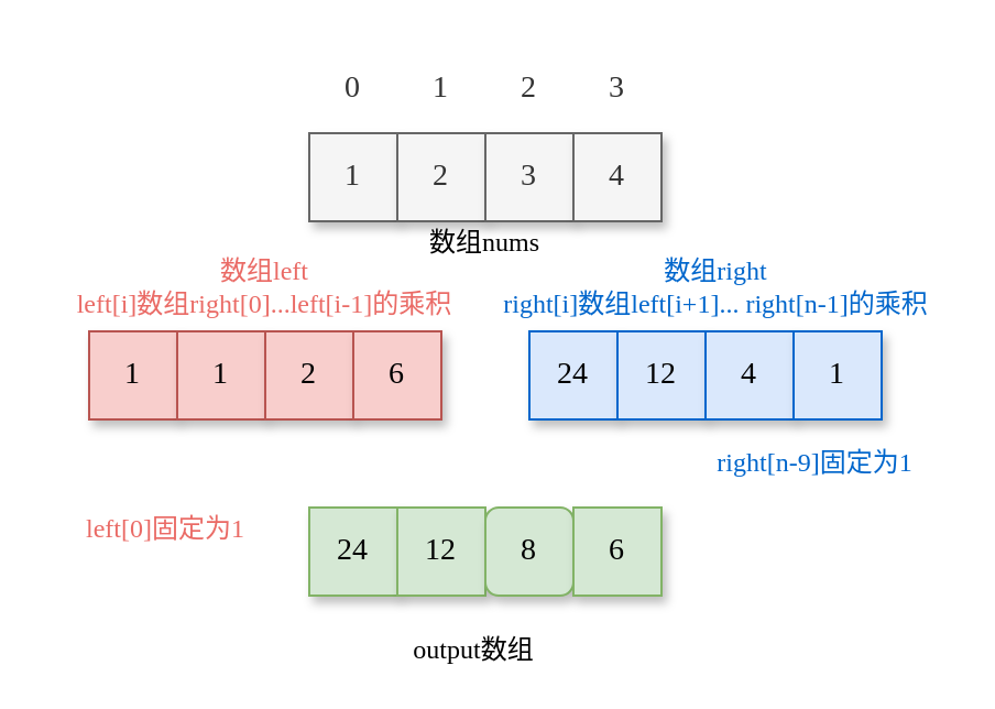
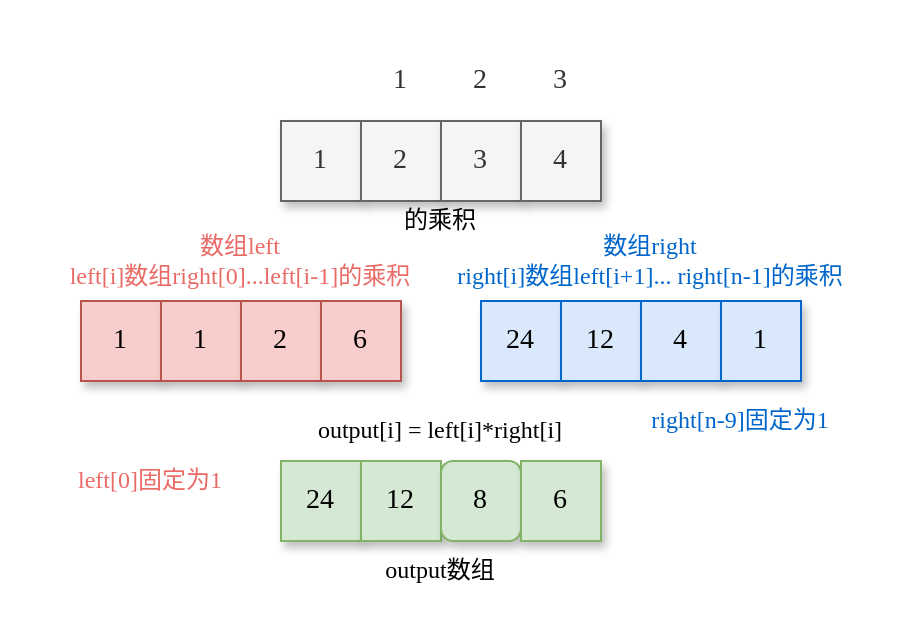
  <mxCell id="0" />
  <mxCell id="1" parent="0" />
  <mxCell id="2" value="&lt;font style=&quot;font-size: 14px&quot; face=&quot;Comic Sans MS&quot;&gt;1&lt;/font&gt;" style="rounded=0;whiteSpace=wrap;html=1;fillColor=#f5f5f5;strokeColor=#666666;fontColor=#333333;shadow=1;" vertex="1" parent="1"><mxGeometry x="140" y="60" width="40" height="40" as="geometry" /></mxCell>
  <mxCell id="3" value="&lt;font style=&quot;font-size: 14px&quot; face=&quot;Comic Sans MS&quot;&gt;2&lt;/font&gt;" style="rounded=0;whiteSpace=wrap;html=1;fillColor=#f5f5f5;strokeColor=#666666;fontColor=#333333;shadow=1;" vertex="1" parent="1"><mxGeometry x="180" y="60" width="40" height="40" as="geometry" /></mxCell>
  <mxCell id="4" value="&lt;font style=&quot;font-size: 14px&quot; face=&quot;Comic Sans MS&quot;&gt;3&lt;/font&gt;" style="rounded=0;whiteSpace=wrap;html=1;fillColor=#f5f5f5;strokeColor=#666666;fontColor=#333333;shadow=1;" vertex="1" parent="1"><mxGeometry x="220" y="60" width="40" height="40" as="geometry" /></mxCell>
  <mxCell id="5" value="&lt;font style=&quot;font-size: 14px&quot; face=&quot;Comic Sans MS&quot;&gt;4&lt;/font&gt;" style="rounded=0;whiteSpace=wrap;html=1;fillColor=#f5f5f5;strokeColor=#666666;fontColor=#333333;shadow=1;" vertex="1" parent="1"><mxGeometry x="260" y="60" width="40" height="40" as="geometry" /></mxCell>
  <mxCell id="6" value="&lt;font style=&quot;font-size: 14px&quot; face=&quot;Comic Sans MS&quot;&gt;1&lt;/font&gt;" style="rounded=0;whiteSpace=wrap;html=1;fillColor=#f8cecc;strokeColor=#b85450;shadow=1;" vertex="1" parent="1"><mxGeometry x="40" y="150" width="40" height="40" as="geometry" /></mxCell>
  <mxCell id="7" value="&lt;font style=&quot;font-size: 14px&quot; face=&quot;Comic Sans MS&quot;&gt;1&lt;/font&gt;" style="rounded=0;whiteSpace=wrap;html=1;fillColor=#f8cecc;strokeColor=#b85450;shadow=1;" vertex="1" parent="1"><mxGeometry x="80" y="150" width="40" height="40" as="geometry" /></mxCell>
  <mxCell id="8" value="&lt;font style=&quot;font-size: 14px&quot; face=&quot;Comic Sans MS&quot;&gt;2&lt;/font&gt;" style="rounded=0;whiteSpace=wrap;html=1;fillColor=#f8cecc;strokeColor=#b85450;shadow=1;" vertex="1" parent="1"><mxGeometry x="120" y="150" width="40" height="40" as="geometry" /></mxCell>
  <mxCell id="9" value="&lt;font style=&quot;font-size: 14px&quot; face=&quot;Comic Sans MS&quot;&gt;6&lt;/font&gt;" style="rounded=0;whiteSpace=wrap;html=1;fillColor=#f8cecc;strokeColor=#b85450;shadow=1;" vertex="1" parent="1"><mxGeometry x="160" y="150" width="40" height="40" as="geometry" /></mxCell>
  <mxCell id="10" value="&lt;font style=&quot;font-size: 14px&quot; face=&quot;Comic Sans MS&quot;&gt;24&lt;/font&gt;" style="rounded=0;whiteSpace=wrap;html=1;fillColor=#dae8fc;strokeColor=#0066CC;shadow=1;" vertex="1" parent="1"><mxGeometry x="240" y="150" width="40" height="40" as="geometry" /></mxCell>
  <mxCell id="11" value="&lt;font style=&quot;font-size: 14px&quot; face=&quot;Comic Sans MS&quot;&gt;12&lt;/font&gt;" style="rounded=0;whiteSpace=wrap;html=1;fillColor=#dae8fc;strokeColor=#0066CC;shadow=1;" vertex="1" parent="1"><mxGeometry x="280" y="150" width="40" height="40" as="geometry" /></mxCell>
  <mxCell id="12" value="&lt;font style=&quot;font-size: 14px&quot; face=&quot;Comic Sans MS&quot;&gt;4&lt;/font&gt;" style="rounded=0;whiteSpace=wrap;html=1;fillColor=#dae8fc;strokeColor=#0066CC;shadow=1;" vertex="1" parent="1"><mxGeometry x="320" y="150" width="40" height="40" as="geometry" /></mxCell>
  <mxCell id="13" value="&lt;font style=&quot;font-size: 14px&quot; face=&quot;Comic Sans MS&quot;&gt;1&lt;/font&gt;" style="rounded=0;whiteSpace=wrap;html=1;fillColor=#dae8fc;strokeColor=#0066CC;shadow=1;" vertex="1" parent="1"><mxGeometry x="360" y="150" width="40" height="40" as="geometry" /></mxCell>
  <mxCell id="14" value="&lt;font style=&quot;font-size: 14px&quot; face=&quot;Comic Sans MS&quot;&gt;24&lt;/font&gt;" style="rounded=0;whiteSpace=wrap;html=1;fillColor=#d5e8d4;strokeColor=#82b366;shadow=1;" vertex="1" parent="1"><mxGeometry x="140" y="230" width="40" height="40" as="geometry" /></mxCell>
  <mxCell id="15" value="&lt;font style=&quot;font-size: 14px&quot; face=&quot;Comic Sans MS&quot;&gt;12&lt;/font&gt;" style="rounded=0;whiteSpace=wrap;html=1;fillColor=#d5e8d4;strokeColor=#82b366;shadow=1;" vertex="1" parent="1"><mxGeometry x="180" y="230" width="40" height="40" as="geometry" /></mxCell>
  <mxCell id="16" value="&lt;font style=&quot;font-size: 14px&quot; face=&quot;Comic Sans MS&quot;&gt;8&lt;/font&gt;" style="whiteSpace=wrap;html=1;fillColor=#d5e8d4;strokeColor=#82b366;shadow=1;rounded=1;" vertex="1" parent="1"><mxGeometry x="220" y="230" width="40" height="40" as="geometry" /></mxCell>
  <mxCell id="17" value="&lt;font style=&quot;font-size: 14px&quot; face=&quot;Comic Sans MS&quot;&gt;6&lt;/font&gt;" style="rounded=0;whiteSpace=wrap;html=1;fillColor=#d5e8d4;strokeColor=#82b366;shadow=1;" vertex="1" parent="1"><mxGeometry x="260" y="230" width="40" height="40" as="geometry" /></mxCell>
- <mxCell id="18" value="&lt;font style=&quot;font-size: 14px&quot; face=&quot;Comic Sans MS&quot;&gt;0&lt;/font&gt;" style="rounded=0;whiteSpace=wrap;html=1;fillColor=#f5f5f5;strokeColor=#666666;fontColor=#333333;shadow=1;opacity=0;" vertex="1" parent="1"><mxGeometry x="140" y="20" width="40" height="40" as="geometry" /></mxCell>
  <mxCell id="19" value="&lt;font style=&quot;font-size: 14px&quot; face=&quot;Comic Sans MS&quot;&gt;1&lt;/font&gt;" style="rounded=0;whiteSpace=wrap;html=1;fillColor=#f5f5f5;strokeColor=#666666;fontColor=#333333;shadow=1;opacity=0;" vertex="1" parent="1"><mxGeometry x="180" y="20" width="40" height="40" as="geometry" /></mxCell>
  <mxCell id="20" value="&lt;font style=&quot;font-size: 14px&quot; face=&quot;Comic Sans MS&quot;&gt;2&lt;/font&gt;" style="rounded=0;whiteSpace=wrap;html=1;fillColor=#f5f5f5;strokeColor=#666666;fontColor=#333333;shadow=1;opacity=0;" vertex="1" parent="1"><mxGeometry x="220" y="20" width="40" height="40" as="geometry" /></mxCell>
  <mxCell id="21" value="&lt;font style=&quot;font-size: 14px&quot; face=&quot;Comic Sans MS&quot;&gt;3&lt;/font&gt;" style="rounded=0;whiteSpace=wrap;html=1;fillColor=#f5f5f5;strokeColor=#666666;fontColor=#333333;shadow=1;opacity=0;" vertex="1" parent="1"><mxGeometry x="260" y="20" width="40" height="40" as="geometry" /></mxCell>
  <mxCell id="22" value="数组left&lt;br&gt;left[i]数组right[0]...left[i-1]的乘积" style="text;html=1;strokeColor=none;fillColor=none;align=center;verticalAlign=middle;whiteSpace=wrap;rounded=0;shadow=1;fontFamily=Comic Sans MS;fontSize=12;fontColor=#EA6B66;opacity=0;" vertex="1" parent="1"><mxGeometry x="20" y="110" width="200" height="40" as="geometry" /></mxCell>
  <mxCell id="23" value="&lt;font color=&quot;#0066cc&quot;&gt;数组right&lt;br&gt;right[i]数组left[i+1]...&amp;nbsp;right[n-1]的乘积&lt;/font&gt;" style="text;html=1;strokeColor=none;fillColor=none;align=center;verticalAlign=middle;whiteSpace=wrap;rounded=0;shadow=1;fontFamily=Comic Sans MS;fontSize=12;fontColor=#EA6B66;opacity=0;" vertex="1" parent="1"><mxGeometry x="220" y="110" width="210" height="40" as="geometry" /></mxCell>
- <mxCell id="24" value="&lt;div class=&quot;okr-block-clipboard&quot;&gt;&lt;/div&gt;&lt;font color=&quot;#000000&quot;&gt;&lt;span&gt;output&lt;/span&gt;数组&lt;/font&gt;" style="text;html=1;strokeColor=none;fillColor=none;align=center;verticalAlign=middle;whiteSpace=wrap;rounded=0;shadow=1;fontFamily=Comic Sans MS;fontSize=12;fontColor=#7EA6E0;opacity=0;" vertex="1" parent="1"><mxGeometry x="135" y="280" width="160" height="30" as="geometry" /></mxCell>
- <mxCell id="26" value="数组nums" style="text;html=1;strokeColor=none;fillColor=none;align=center;verticalAlign=middle;whiteSpace=wrap;rounded=0;shadow=1;fontFamily=Comic Sans MS;fontSize=12;fontColor=#000000;opacity=0;" vertex="1" parent="1"><mxGeometry x="170" y="100" width="100" height="20" as="geometry" /></mxCell>
+ <mxCell id="24" value="&lt;div class=&quot;okr-block-clipboard&quot;&gt;&lt;/div&gt;&lt;font color=&quot;#000000&quot;&gt;&lt;span&gt;output&lt;/span&gt;数组&lt;/font&gt;" style="text;html=1;strokeColor=none;fillColor=none;align=center;verticalAlign=middle;whiteSpace=wrap;rounded=0;shadow=1;fontFamily=Comic Sans MS;fontSize=12;fontColor=#7EA6E0;opacity=0;" vertex="1" parent="1"><mxGeometry x="140" y="270" width="160" height="30" as="geometry" /></mxCell>
+ <mxCell id="25" value="output[i] = left[i]*right[i]" style="text;html=1;strokeColor=none;fillColor=none;align=center;verticalAlign=middle;whiteSpace=wrap;rounded=0;shadow=1;fontFamily=Comic Sans MS;fontSize=12;fontColor=#000000;opacity=0;" vertex="1" parent="1"><mxGeometry x="140" y="200" width="160" height="30" as="geometry" /></mxCell>
+ <mxCell id="26" value="的乘积" style="text;html=1;strokeColor=none;fillColor=none;align=center;verticalAlign=middle;whiteSpace=wrap;rounded=0;shadow=1;fontFamily=Comic Sans MS;fontSize=12;fontColor=#000000;opacity=0;" vertex="1" parent="1"><mxGeometry x="170" y="100" width="100" height="20" as="geometry" /></mxCell>
  <mxCell id="27" value="left[0]固定为1" style="text;html=1;strokeColor=none;fillColor=none;align=center;verticalAlign=middle;whiteSpace=wrap;rounded=0;shadow=1;fontFamily=Comic Sans MS;fontSize=12;fontColor=#EA6B66;opacity=0;" vertex="1" parent="1"><mxGeometry x="30" y="230" width="90" height="20" as="geometry" /></mxCell>
  <mxCell id="28" value="&lt;font color=&quot;#0066cc&quot;&gt;right[n-9]固定为1&lt;/font&gt;" style="text;html=1;strokeColor=none;fillColor=none;align=center;verticalAlign=middle;whiteSpace=wrap;rounded=0;shadow=1;fontFamily=Comic Sans MS;fontSize=12;fontColor=#EA6B66;opacity=0;" vertex="1" parent="1"><mxGeometry x="320" y="200" width="100" height="20" as="geometry" /></mxCell>
